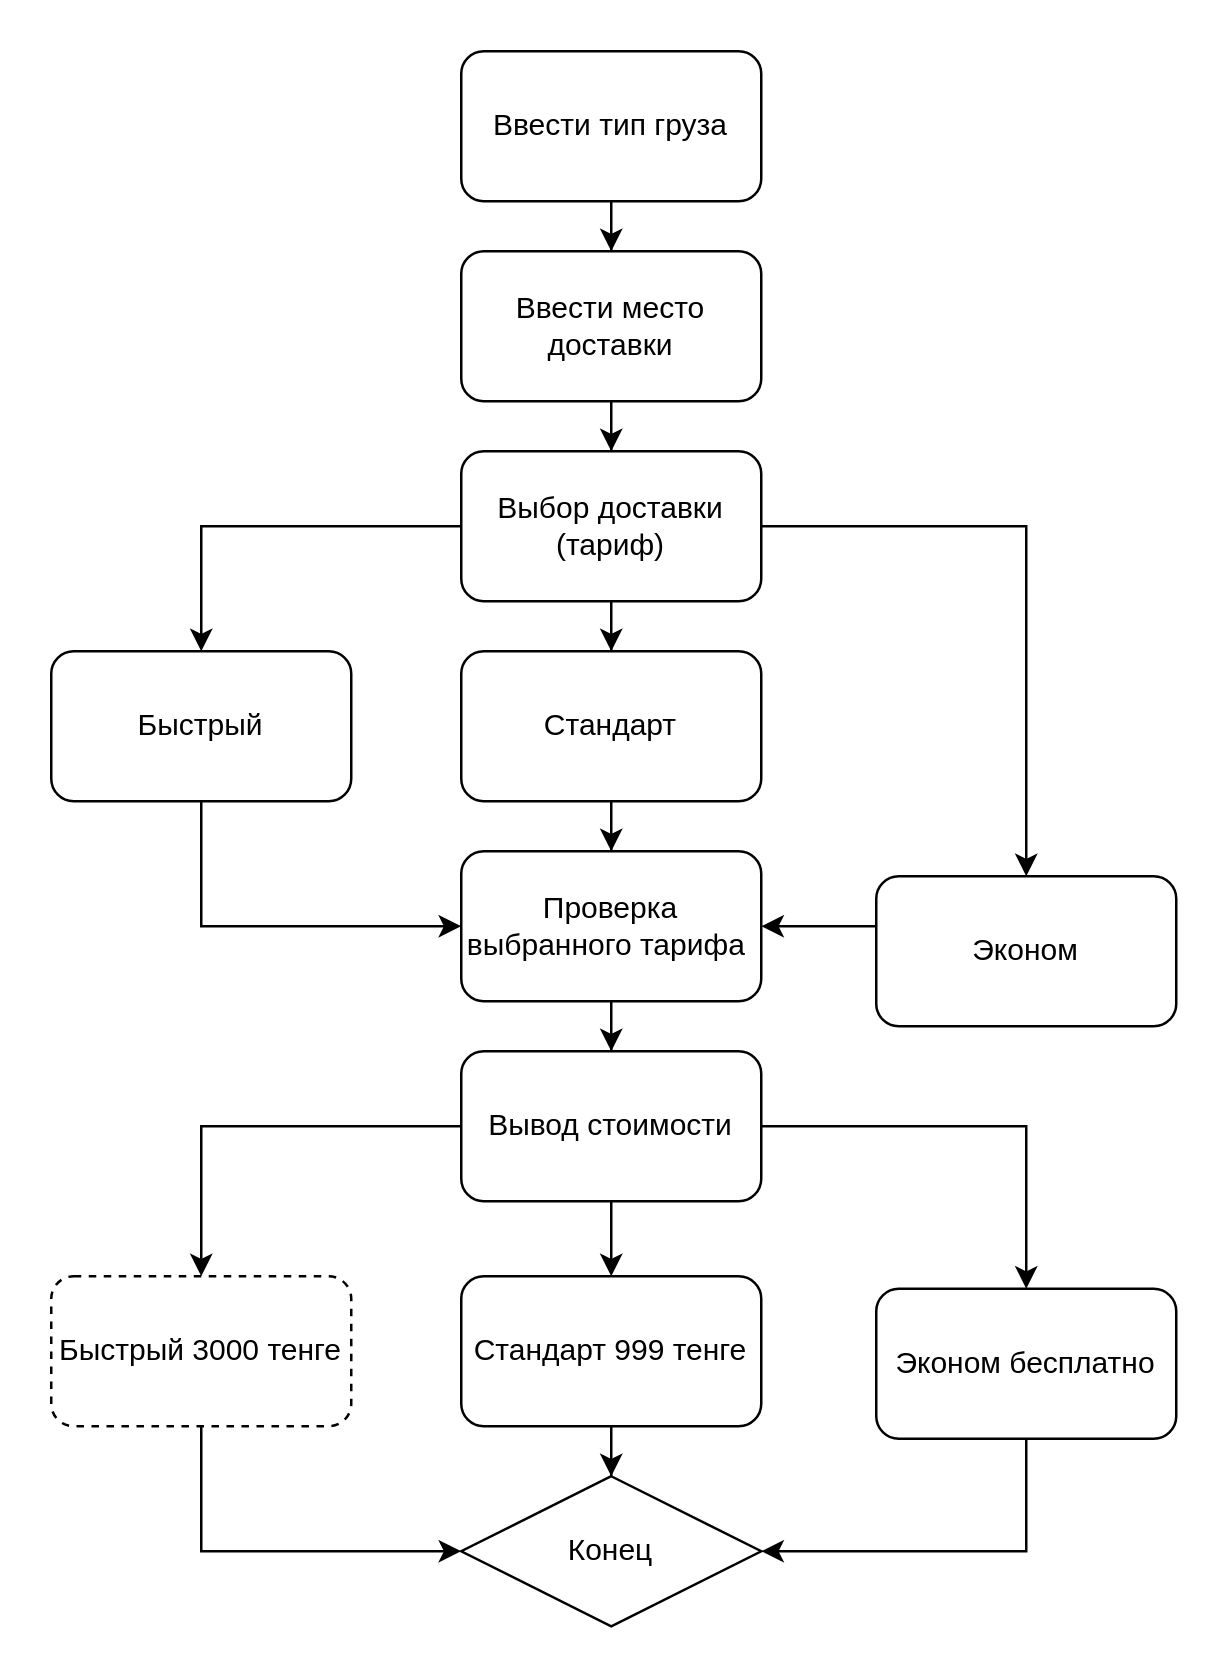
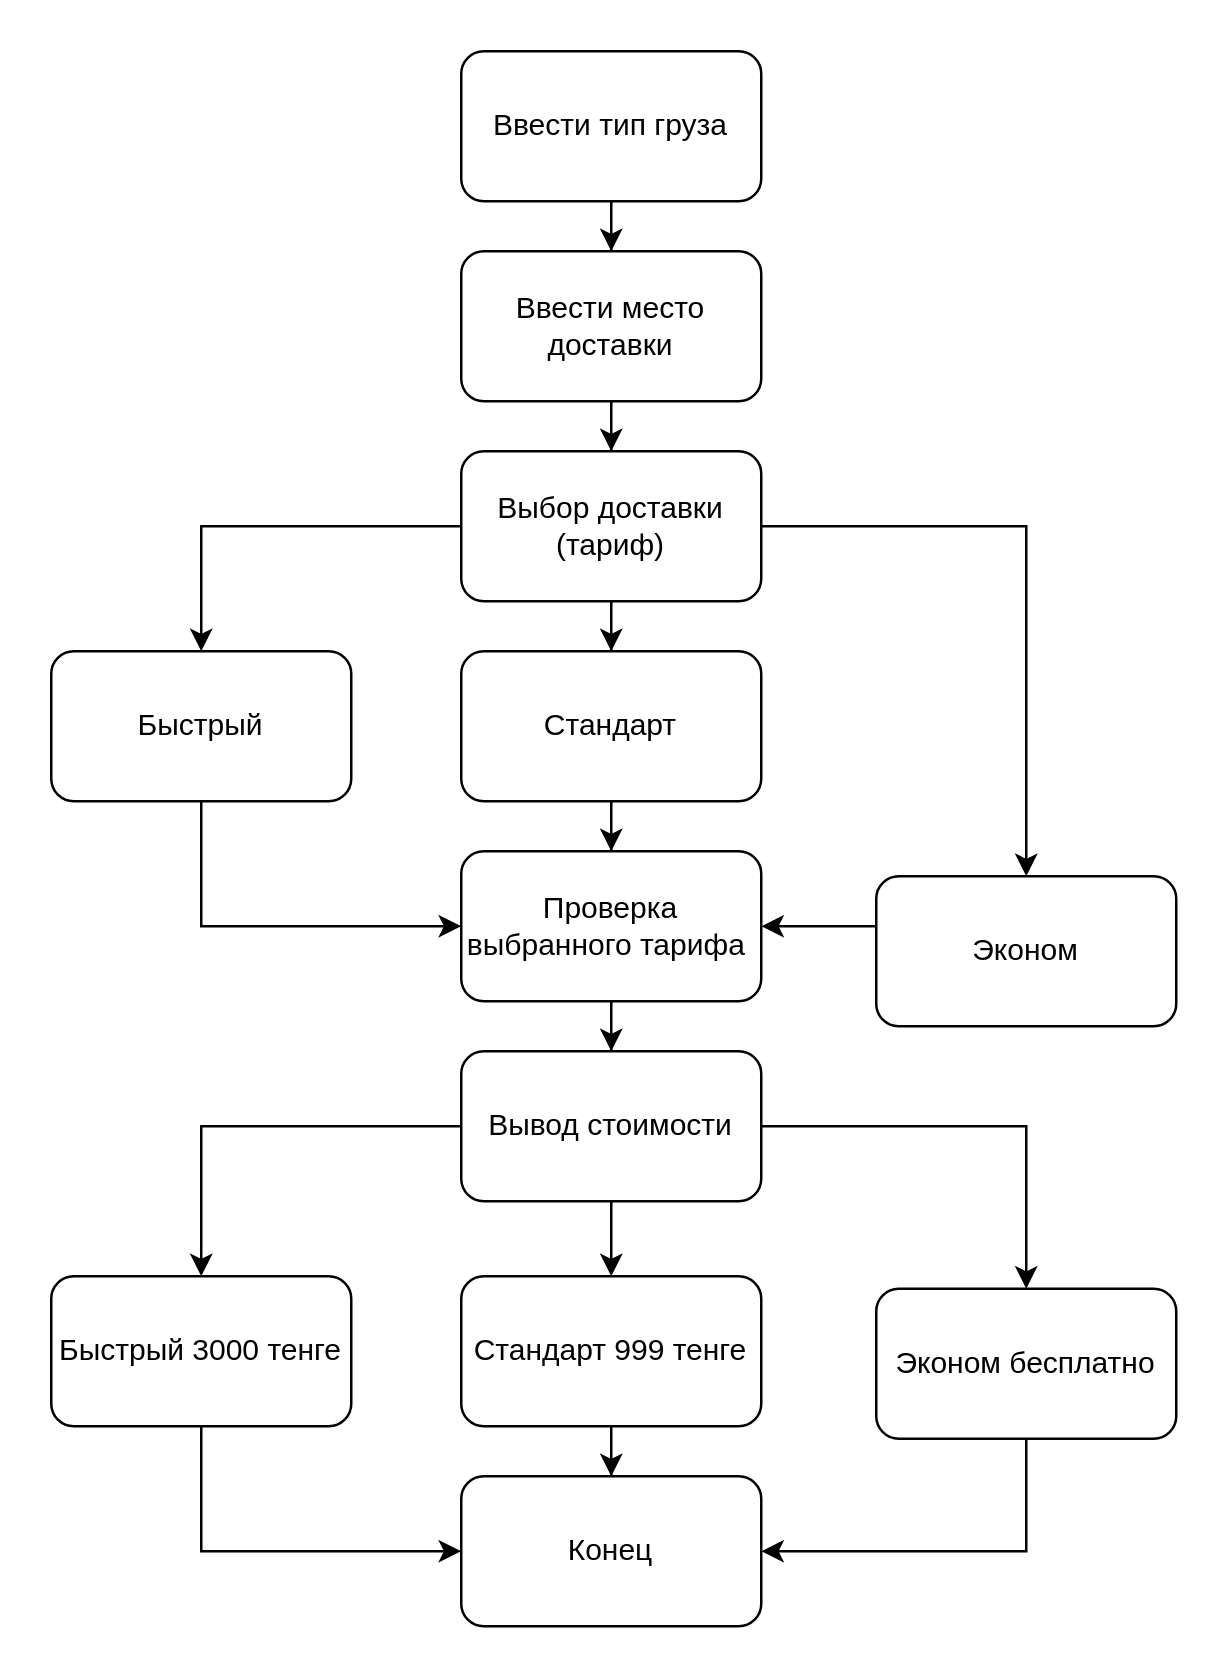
  <mxCell id="0" />
  <mxCell id="1" parent="0" />
  <mxCell id="2" style="edgeStyle=orthogonalEdgeStyle;rounded=0;orthogonalLoop=1;jettySize=auto;html=1;" edge="1" parent="1" source="3" target="5"><mxGeometry relative="1" as="geometry" /></mxCell>
  <mxCell id="3" value="Ввести тип груза" style="rounded=1;whiteSpace=wrap;html=1;" vertex="1" parent="1"><mxGeometry x="184" y="20" width="120" height="60" as="geometry" /></mxCell>
  <mxCell id="4" style="edgeStyle=orthogonalEdgeStyle;rounded=0;orthogonalLoop=1;jettySize=auto;html=1;" edge="1" parent="1" source="5" target="9"><mxGeometry relative="1" as="geometry" /></mxCell>
  <mxCell id="5" value="Ввести место доставки" style="rounded=1;whiteSpace=wrap;html=1;" vertex="1" parent="1"><mxGeometry x="184" y="100" width="120" height="60" as="geometry" /></mxCell>
  <mxCell id="6" style="edgeStyle=orthogonalEdgeStyle;rounded=0;orthogonalLoop=1;jettySize=auto;html=1;entryX=0.5;entryY=0;entryDx=0;entryDy=0;" edge="1" parent="1" source="9" target="15"><mxGeometry relative="1" as="geometry" /></mxCell>
  <mxCell id="7" style="edgeStyle=orthogonalEdgeStyle;rounded=0;orthogonalLoop=1;jettySize=auto;html=1;entryX=0.5;entryY=0;entryDx=0;entryDy=0;" edge="1" parent="1" source="9" target="11"><mxGeometry relative="1" as="geometry" /></mxCell>
  <mxCell id="8" style="edgeStyle=orthogonalEdgeStyle;rounded=0;orthogonalLoop=1;jettySize=auto;html=1;entryX=0.5;entryY=0;entryDx=0;entryDy=0;" edge="1" parent="1" source="9" target="13"><mxGeometry relative="1" as="geometry" /></mxCell>
  <mxCell id="9" value="Выбор доставки (тариф)" style="rounded=1;whiteSpace=wrap;html=1;" vertex="1" parent="1"><mxGeometry x="184" y="180" width="120" height="60" as="geometry" /></mxCell>
  <mxCell id="10" style="edgeStyle=orthogonalEdgeStyle;rounded=0;orthogonalLoop=1;jettySize=auto;html=1;entryX=0;entryY=0.5;entryDx=0;entryDy=0;" edge="1" parent="1" source="11" target="17"><mxGeometry relative="1" as="geometry"><Array as="points"><mxPoint x="80" y="370" /></Array></mxGeometry></mxCell>
  <mxCell id="11" value="Быстрый" style="rounded=1;whiteSpace=wrap;html=1;" vertex="1" parent="1"><mxGeometry x="20" y="260" width="120" height="60" as="geometry" /></mxCell>
  <mxCell id="12" style="edgeStyle=orthogonalEdgeStyle;rounded=0;orthogonalLoop=1;jettySize=auto;html=1;entryX=0.5;entryY=0;entryDx=0;entryDy=0;" edge="1" parent="1" source="13" target="17"><mxGeometry relative="1" as="geometry" /></mxCell>
  <mxCell id="13" value="Стандарт" style="rounded=1;whiteSpace=wrap;html=1;" vertex="1" parent="1"><mxGeometry x="184" y="260" width="120" height="60" as="geometry" /></mxCell>
  <mxCell id="14" style="edgeStyle=orthogonalEdgeStyle;rounded=0;orthogonalLoop=1;jettySize=auto;html=1;entryX=1;entryY=0.5;entryDx=0;entryDy=0;" edge="1" parent="1" source="15" target="17"><mxGeometry relative="1" as="geometry"><Array as="points"><mxPoint x="410" y="370" /></Array></mxGeometry></mxCell>
  <mxCell id="15" value="Эконом" style="rounded=1;whiteSpace=wrap;html=1;" vertex="1" parent="1"><mxGeometry x="350" y="350" width="120" height="60" as="geometry" /></mxCell>
  <mxCell id="16" style="edgeStyle=orthogonalEdgeStyle;rounded=0;orthogonalLoop=1;jettySize=auto;html=1;" edge="1" parent="1" source="17" target="21"><mxGeometry relative="1" as="geometry" /></mxCell>
  <mxCell id="17" value="Проверка выбранного тарифа&amp;nbsp;" style="rounded=1;whiteSpace=wrap;html=1;" vertex="1" parent="1"><mxGeometry x="184" y="340" width="120" height="60" as="geometry" /></mxCell>
  <mxCell id="18" style="edgeStyle=orthogonalEdgeStyle;rounded=0;orthogonalLoop=1;jettySize=auto;html=1;entryX=0.5;entryY=0;entryDx=0;entryDy=0;" edge="1" parent="1" source="21" target="25"><mxGeometry relative="1" as="geometry" /></mxCell>
  <mxCell id="19" style="edgeStyle=orthogonalEdgeStyle;rounded=0;orthogonalLoop=1;jettySize=auto;html=1;entryX=0.5;entryY=0;entryDx=0;entryDy=0;" edge="1" parent="1" source="21" target="23"><mxGeometry relative="1" as="geometry" /></mxCell>
  <mxCell id="20" style="edgeStyle=orthogonalEdgeStyle;rounded=0;orthogonalLoop=1;jettySize=auto;html=1;" edge="1" parent="1" source="21" target="27"><mxGeometry relative="1" as="geometry" /></mxCell>
  <mxCell id="21" value="Вывод стоимости" style="rounded=1;whiteSpace=wrap;html=1;" vertex="1" parent="1"><mxGeometry x="184" y="420" width="120" height="60" as="geometry" /></mxCell>
  <mxCell id="22" style="edgeStyle=orthogonalEdgeStyle;rounded=0;orthogonalLoop=1;jettySize=auto;html=1;entryX=0;entryY=0.5;entryDx=0;entryDy=0;" edge="1" parent="1" source="23" target="28"><mxGeometry relative="1" as="geometry"><Array as="points"><mxPoint x="80" y="620" /></Array></mxGeometry></mxCell>
- <mxCell id="23" value="Быстрый 3000 тенге" style="rounded=1;whiteSpace=wrap;html=1;dashed=1;" vertex="1" parent="1"><mxGeometry x="20" y="510" width="120" height="60" as="geometry" /></mxCell>
+ <mxCell id="23" value="Быстрый 3000 тенге" style="rounded=1;whiteSpace=wrap;html=1;" vertex="1" parent="1"><mxGeometry x="20" y="510" width="120" height="60" as="geometry" /></mxCell>
  <mxCell id="24" style="edgeStyle=orthogonalEdgeStyle;rounded=0;orthogonalLoop=1;jettySize=auto;html=1;" edge="1" parent="1" source="25" target="28"><mxGeometry relative="1" as="geometry" /></mxCell>
  <mxCell id="25" value="Стандарт 999 тенге" style="rounded=1;whiteSpace=wrap;html=1;" vertex="1" parent="1"><mxGeometry x="184" y="510" width="120" height="60" as="geometry" /></mxCell>
  <mxCell id="26" style="edgeStyle=orthogonalEdgeStyle;rounded=0;orthogonalLoop=1;jettySize=auto;html=1;exitX=0.5;exitY=1;exitDx=0;exitDy=0;entryX=1;entryY=0.5;entryDx=0;entryDy=0;" edge="1" parent="1" source="27" target="28"><mxGeometry relative="1" as="geometry" /></mxCell>
  <mxCell id="27" value="Эконом бесплатно" style="rounded=1;whiteSpace=wrap;html=1;" vertex="1" parent="1"><mxGeometry x="350" y="515" width="120" height="60" as="geometry" /></mxCell>
- <mxCell id="28" value="Конец" style="rhombus;whiteSpace=wrap;html=1;" vertex="1" parent="1"><mxGeometry x="184" y="590" width="120" height="60" as="geometry" /></mxCell>
+ <mxCell id="28" value="Конец" style="rounded=1;whiteSpace=wrap;html=1;" vertex="1" parent="1"><mxGeometry x="184" y="590" width="120" height="60" as="geometry" /></mxCell>
